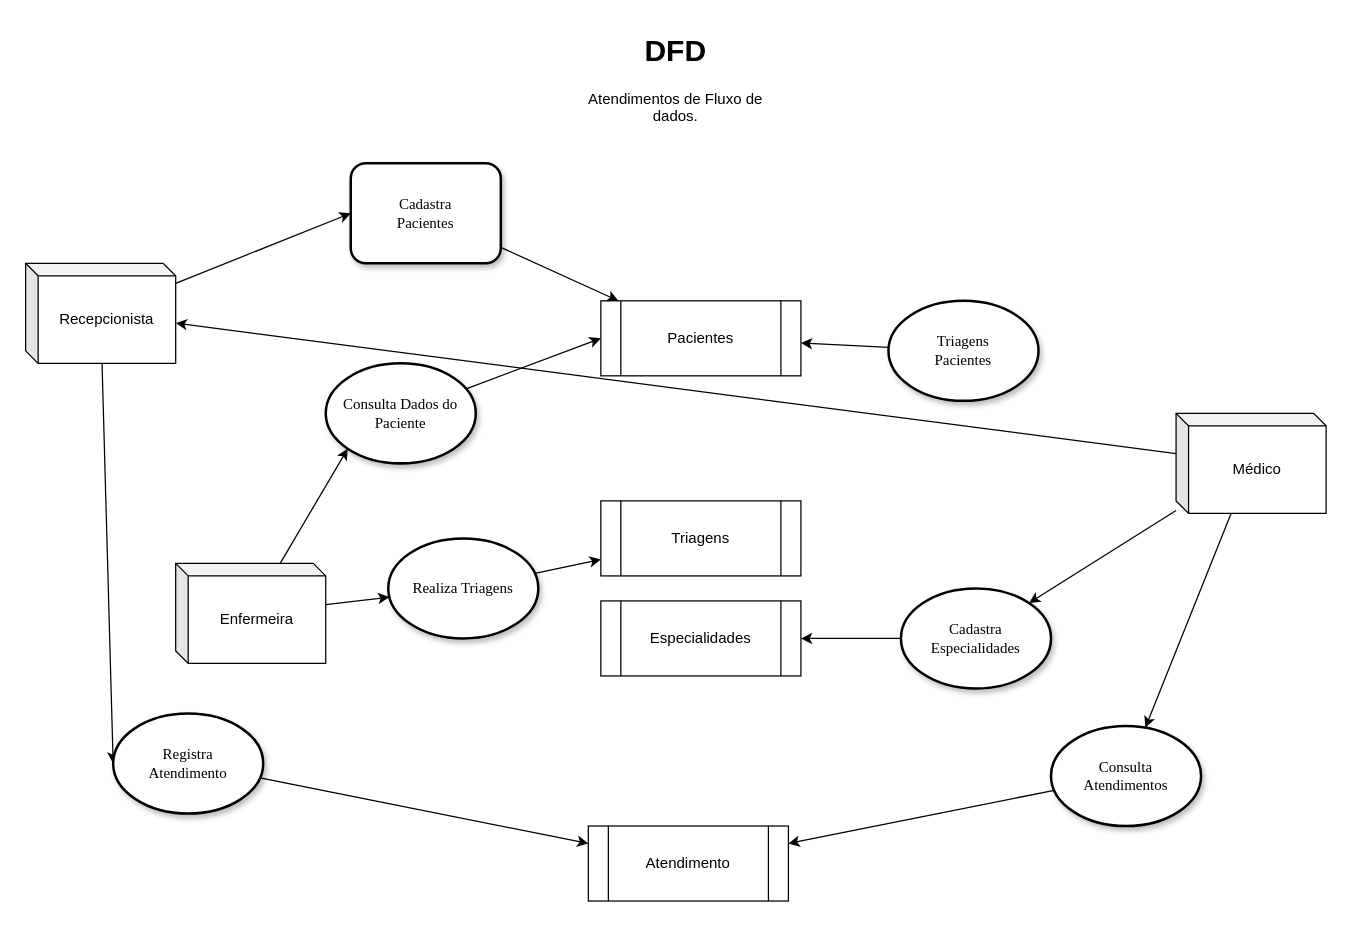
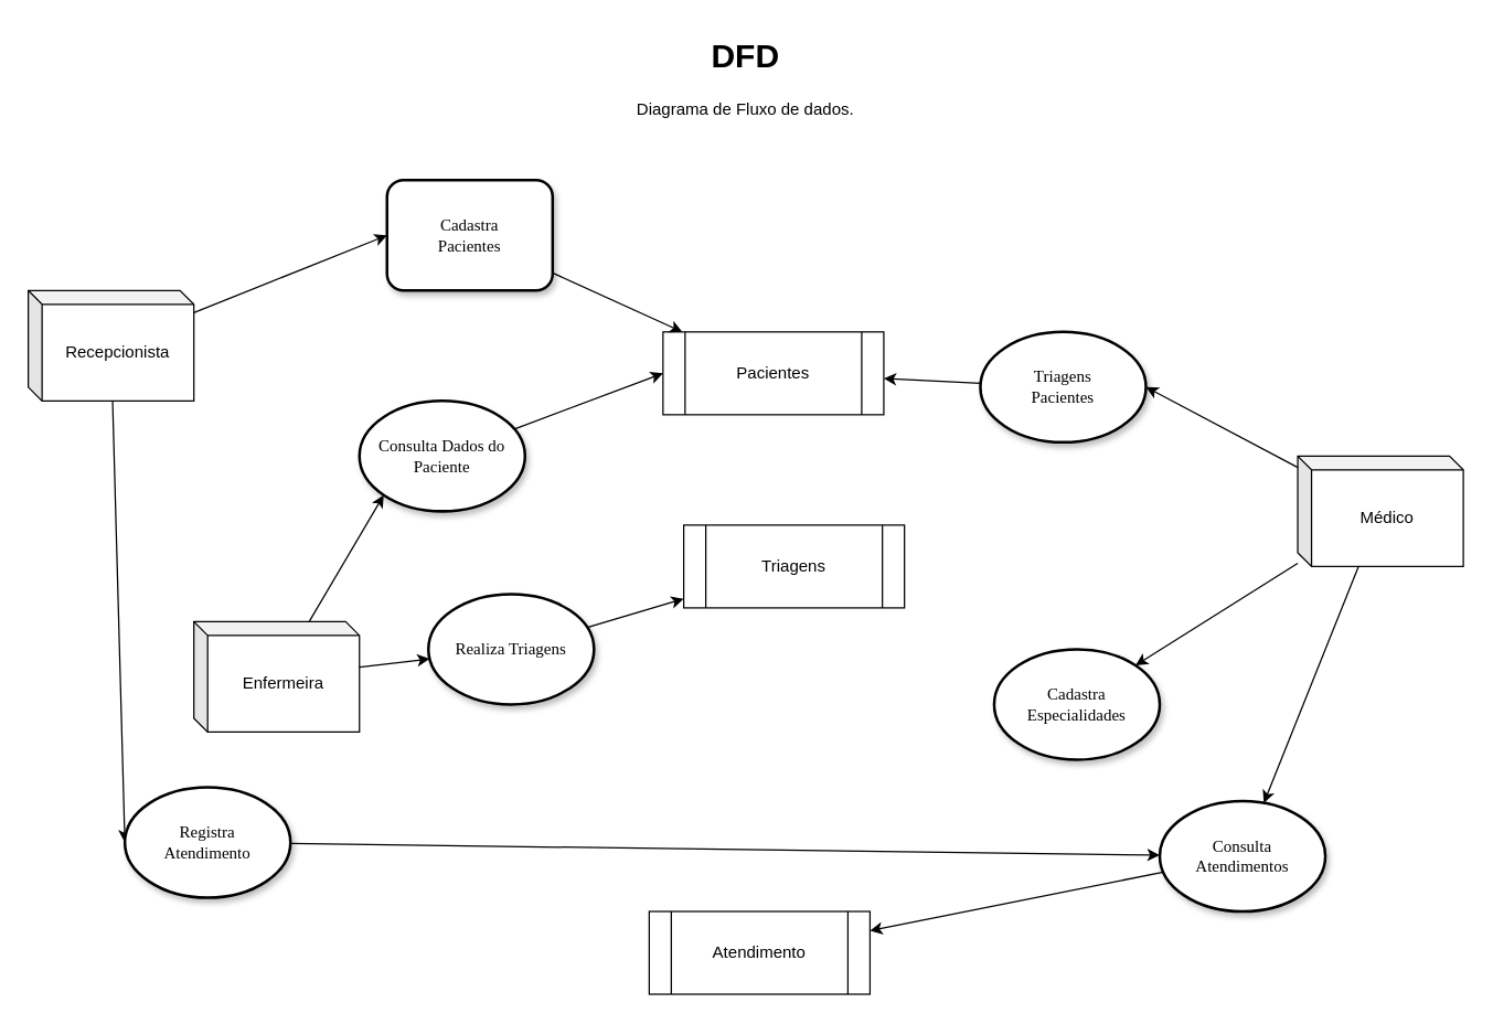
  <mxCell id="0" />
  <mxCell id="1" parent="0" />
- <mxCell id="2" value="Especialidades" style="shape=process;whiteSpace=wrap;html=1;backgroundOutline=1;rounded=0;" vertex="1" parent="1"><mxGeometry x="480" y="480" width="160" height="60" as="geometry" /></mxCell>
  <mxCell id="3" value="Pacientes" style="shape=process;whiteSpace=wrap;html=1;backgroundOutline=1;rounded=0;" vertex="1" parent="1"><mxGeometry x="480" y="240" width="160" height="60" as="geometry" /></mxCell>
- <mxCell id="4" value="Triagens" style="shape=process;whiteSpace=wrap;html=1;backgroundOutline=1;rounded=0;" vertex="1" parent="1"><mxGeometry x="480" y="400" width="160" height="60" as="geometry" /></mxCell>
+ <mxCell id="4" value="Triagens" style="shape=process;whiteSpace=wrap;html=1;backgroundOutline=1;rounded=0;" vertex="1" parent="1"><mxGeometry x="495" y="380" width="160" height="60" as="geometry" /></mxCell>
  <mxCell id="5" value="Atendimento" style="shape=process;whiteSpace=wrap;html=1;backgroundOutline=1;rounded=0;" vertex="1" parent="1"><mxGeometry x="470" y="660" width="160" height="60" as="geometry" /></mxCell>
  <mxCell id="6" style="rounded=0;orthogonalLoop=1;jettySize=auto;html=1;entryX=0;entryY=0.5;entryDx=0;entryDy=0;" edge="1" parent="1" source="8" target="10"><mxGeometry relative="1" as="geometry" /></mxCell>
  <mxCell id="7" style="rounded=0;orthogonalLoop=1;jettySize=auto;html=1;entryX=0;entryY=0.5;entryDx=0;entryDy=0;" edge="1" parent="1" source="8" target="22"><mxGeometry relative="1" as="geometry" /></mxCell>
  <mxCell id="8" value="Recepcionista" style="shape=cube;whiteSpace=wrap;html=1;boundedLbl=1;backgroundOutline=1;darkOpacity=0.05;darkOpacity2=0.1;size=10;" vertex="1" parent="1"><mxGeometry x="20" y="210" width="120" height="80" as="geometry" /></mxCell>
  <mxCell id="9" style="rounded=0;orthogonalLoop=1;jettySize=auto;html=1;" edge="1" parent="1" source="10" target="3"><mxGeometry relative="1" as="geometry" /></mxCell>
  <mxCell id="10" value="&lt;span&gt;Cadastra&lt;/span&gt;&lt;div&gt;&lt;span&gt;Pacientes&lt;/span&gt;&lt;/div&gt;" style="whiteSpace=wrap;html=1;shadow=1;comic=0;labelBackgroundColor=none;strokeWidth=2;fontFamily=Verdana;fontSize=12;align=center;rounded=1;" vertex="1" parent="1"><mxGeometry x="280" y="130" width="120" height="80" as="geometry" /></mxCell>
  <mxCell id="11" style="rounded=0;orthogonalLoop=1;jettySize=auto;html=1;entryX=1;entryY=0;entryDx=0;entryDy=0;" edge="1" parent="1" source="14" target="16"><mxGeometry relative="1" as="geometry" /></mxCell>
  <mxCell id="12" style="rounded=0;orthogonalLoop=1;jettySize=auto;html=1;" edge="1" parent="1" source="14" target="18"><mxGeometry relative="1" as="geometry" /></mxCell>
- <mxCell id="13" style="rounded=0;orthogonalLoop=1;jettySize=auto;html=1;" edge="1" parent="1" source="14" target="8"><mxGeometry relative="1" as="geometry" /></mxCell>
+ <mxCell id="13" style="rounded=0;orthogonalLoop=1;jettySize=auto;html=1;entryX=1;entryY=0.5;entryDx=0;entryDy=0;" edge="1" parent="1" source="14" target="20"><mxGeometry relative="1" as="geometry" /></mxCell>
  <mxCell id="14" value="Médico" style="shape=cube;whiteSpace=wrap;html=1;boundedLbl=1;backgroundOutline=1;darkOpacity=0.05;darkOpacity2=0.1;size=10;" vertex="1" parent="1"><mxGeometry x="940" y="330" width="120" height="80" as="geometry" /></mxCell>
- <mxCell id="15" style="edgeStyle=orthogonalEdgeStyle;rounded=0;orthogonalLoop=1;jettySize=auto;html=1;" edge="1" parent="1" source="16" target="2"><mxGeometry relative="1" as="geometry" /></mxCell>
  <mxCell id="16" value="&lt;span&gt;Cadastra&lt;/span&gt;&lt;div&gt;&lt;span&gt;Especialidades&lt;/span&gt;&lt;/div&gt;" style="ellipse;whiteSpace=wrap;html=1;rounded=1;shadow=1;comic=0;labelBackgroundColor=none;strokeWidth=2;fontFamily=Verdana;fontSize=12;align=center;" vertex="1" parent="1"><mxGeometry x="720" y="470" width="120" height="80" as="geometry" /></mxCell>
  <mxCell id="17" style="rounded=0;orthogonalLoop=1;jettySize=auto;html=1;" edge="1" parent="1" source="18" target="5"><mxGeometry relative="1" as="geometry" /></mxCell>
  <mxCell id="18" value="Consulta&lt;br&gt;Atendimentos" style="ellipse;whiteSpace=wrap;html=1;rounded=1;shadow=1;comic=0;labelBackgroundColor=none;strokeWidth=2;fontFamily=Verdana;fontSize=12;align=center;" vertex="1" parent="1"><mxGeometry x="840" y="580" width="120" height="80" as="geometry" /></mxCell>
  <mxCell id="19" style="rounded=0;orthogonalLoop=1;jettySize=auto;html=1;" edge="1" parent="1" source="20" target="3"><mxGeometry relative="1" as="geometry" /></mxCell>
  <mxCell id="20" value="Triagens&lt;br&gt;Pacientes" style="ellipse;whiteSpace=wrap;html=1;rounded=1;shadow=1;comic=0;labelBackgroundColor=none;strokeWidth=2;fontFamily=Verdana;fontSize=12;align=center;" vertex="1" parent="1"><mxGeometry x="710" y="240" width="120" height="80" as="geometry" /></mxCell>
- <mxCell id="21" style="rounded=0;orthogonalLoop=1;jettySize=auto;html=1;" edge="1" parent="1" source="22" target="5"><mxGeometry relative="1" as="geometry" /></mxCell>
+ <mxCell id="21" style="rounded=0;orthogonalLoop=1;jettySize=auto;html=1;" edge="1" parent="1" source="22" target="18"><mxGeometry relative="1" as="geometry" /></mxCell>
  <mxCell id="22" value="Registra&lt;div&gt;Atendimento&lt;/div&gt;" style="ellipse;whiteSpace=wrap;html=1;rounded=1;shadow=1;comic=0;labelBackgroundColor=none;strokeWidth=2;fontFamily=Verdana;fontSize=12;align=center;" vertex="1" parent="1"><mxGeometry x="90" y="570" width="120" height="80" as="geometry" /></mxCell>
  <mxCell id="23" style="rounded=0;orthogonalLoop=1;jettySize=auto;html=1;" edge="1" parent="1" source="25" target="27"><mxGeometry relative="1" as="geometry" /></mxCell>
  <mxCell id="24" style="rounded=0;orthogonalLoop=1;jettySize=auto;html=1;entryX=0;entryY=1;entryDx=0;entryDy=0;" edge="1" parent="1" source="25" target="29"><mxGeometry relative="1" as="geometry" /></mxCell>
  <mxCell id="25" value="Enfermeira" style="shape=cube;whiteSpace=wrap;html=1;boundedLbl=1;backgroundOutline=1;darkOpacity=0.05;darkOpacity2=0.1;size=10;" vertex="1" parent="1"><mxGeometry x="140" y="450" width="120" height="80" as="geometry" /></mxCell>
  <mxCell id="26" style="rounded=0;orthogonalLoop=1;jettySize=auto;html=1;" edge="1" parent="1" source="27" target="4"><mxGeometry relative="1" as="geometry" /></mxCell>
  <mxCell id="27" value="Realiza Triagens" style="ellipse;whiteSpace=wrap;html=1;rounded=1;shadow=1;comic=0;labelBackgroundColor=none;strokeWidth=2;fontFamily=Verdana;fontSize=12;align=center;" vertex="1" parent="1"><mxGeometry x="310" y="430" width="120" height="80" as="geometry" /></mxCell>
  <mxCell id="28" style="rounded=0;orthogonalLoop=1;jettySize=auto;html=1;entryX=0;entryY=0.5;entryDx=0;entryDy=0;" edge="1" parent="1" source="29" target="3"><mxGeometry relative="1" as="geometry" /></mxCell>
  <mxCell id="29" value="Consulta Dados do Paciente" style="ellipse;whiteSpace=wrap;html=1;rounded=1;shadow=1;comic=0;labelBackgroundColor=none;strokeWidth=2;fontFamily=Verdana;fontSize=12;align=center;" vertex="1" parent="1"><mxGeometry x="260" y="290" width="120" height="80" as="geometry" /></mxCell>
- <mxCell id="30" value="&lt;h1 style=&quot;margin-top: 0px;&quot;&gt;DFD&lt;/h1&gt;&lt;p&gt;Atendimentos de Fluxo de dados.&lt;/p&gt;" style="text;html=1;whiteSpace=wrap;overflow=hidden;rounded=0;align=center;" vertex="1" parent="1"><mxGeometry x="450" y="20" width="180" height="120" as="geometry" /></mxCell>
+ <mxCell id="30" value="&lt;h1 style=&quot;margin-top: 0px;&quot;&gt;DFD&lt;/h1&gt;&lt;p&gt;Diagrama de Fluxo de dados.&lt;/p&gt;" style="text;html=1;whiteSpace=wrap;overflow=hidden;rounded=0;align=center;" vertex="1" parent="1"><mxGeometry x="450" y="20" width="180" height="120" as="geometry" /></mxCell>
